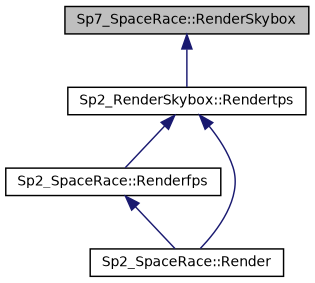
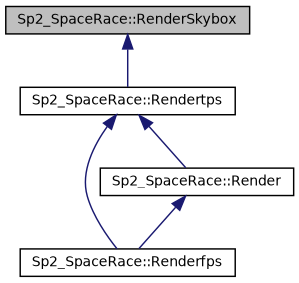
  digraph {
    rankdir=TB
    node [color=black fontname=Helvetica fontsize=10 shape=record]
    edge [color=midnightblue dir=back fontname=Helvetica fontsize=10 labelfontname=Helvetica labelfontsize=10 style=solid]
-   n1 [fillcolor=grey75 fontcolor=black height=0.2 label="Sp7_SpaceRace::RenderSkybox" style=filled width=0.4]
-   n2 [height=0.2 label="Sp2_RenderSkybox::Rendertps" width=0.4]
+   n1 [fillcolor=grey75 fontcolor=black height=0.2 label="Sp2_SpaceRace::RenderSkybox" style=filled width=0.4]
+   n2 [height=0.2 label="Sp2_SpaceRace::Rendertps" width=0.4]
    n3 [height=0.2 label="Sp2_SpaceRace::Renderfps" width=0.4]
    n4 [height=0.2 label="Sp2_SpaceRace::Render" width=0.4]
    n1 -> n2
    n2 -> n3
    n2 -> n4
-   n3 -> n4
+   n4 -> n3
  }
